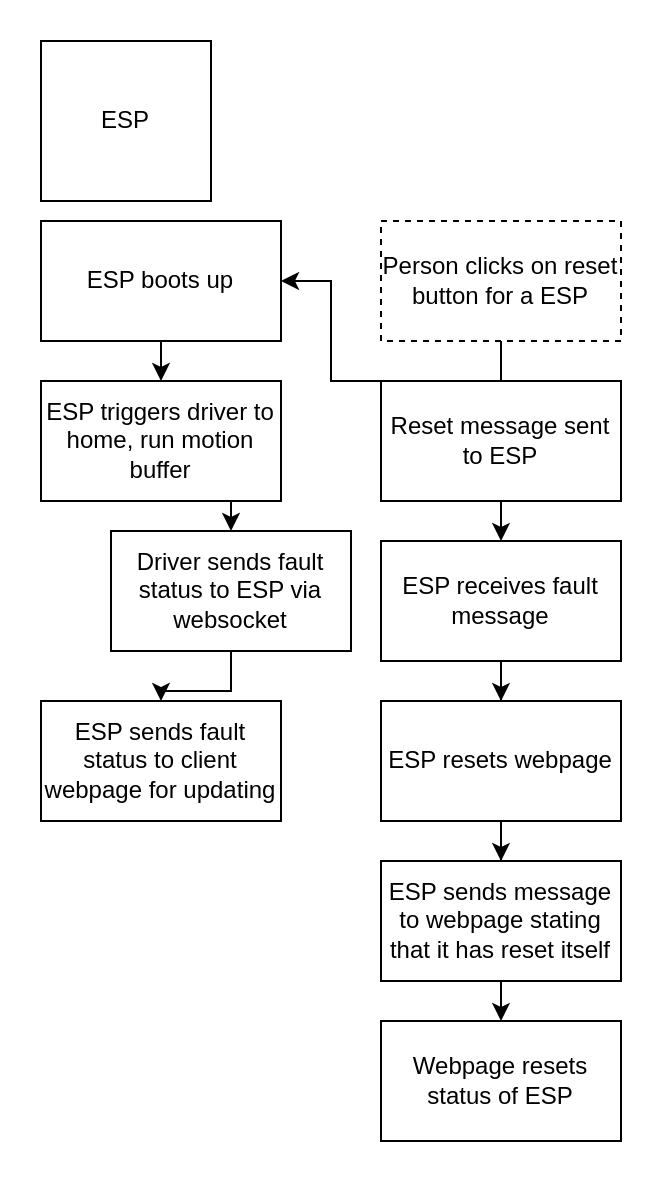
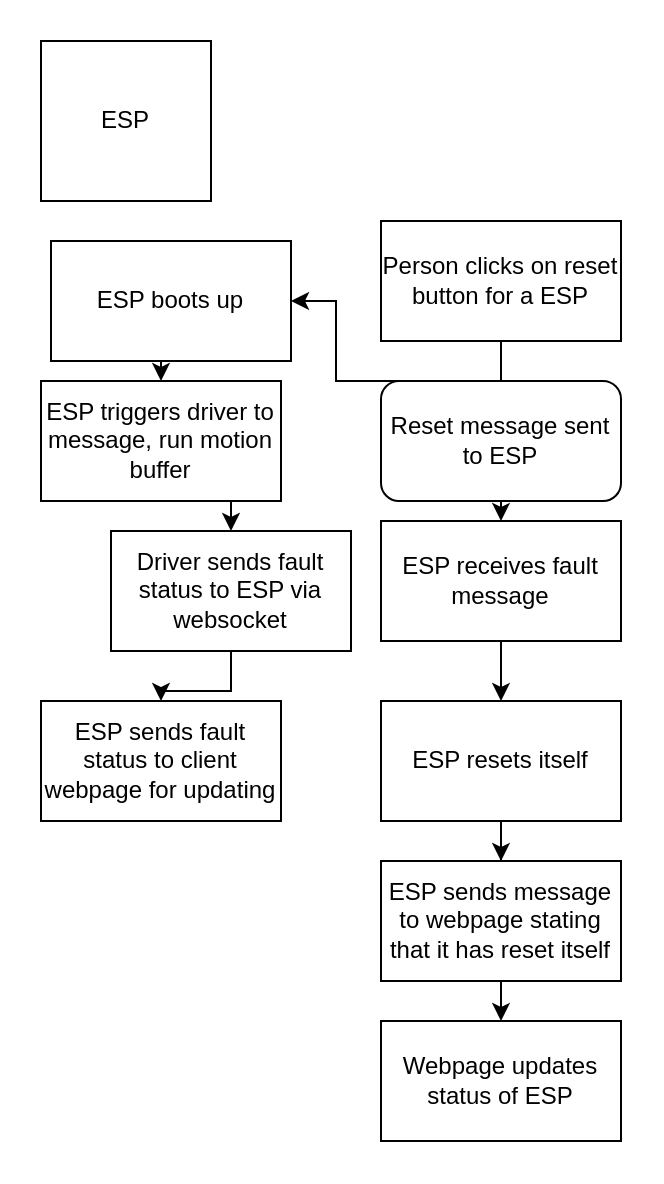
  <mxCell id="0" />
  <mxCell id="1" parent="0" />
  <mxCell id="2" style="edgeStyle=orthogonalEdgeStyle;rounded=0;orthogonalLoop=1;jettySize=auto;html=1;exitX=0.5;exitY=1;exitDx=0;exitDy=0;entryX=0.5;entryY=0;entryDx=0;entryDy=0;" edge="1" parent="1" source="3" target="5"><mxGeometry relative="1" as="geometry" /></mxCell>
- <mxCell id="3" value="ESP boots up" style="rounded=0;whiteSpace=wrap;html=1;" vertex="1" parent="1"><mxGeometry x="20" y="110" width="120" height="60" as="geometry" /></mxCell>
+ <mxCell id="3" value="ESP boots up" style="rounded=0;whiteSpace=wrap;html=1;" vertex="1" parent="1"><mxGeometry x="25" y="120" width="120" height="60" as="geometry" /></mxCell>
  <mxCell id="4" style="edgeStyle=orthogonalEdgeStyle;rounded=0;orthogonalLoop=1;jettySize=auto;html=1;exitX=0.5;exitY=1;exitDx=0;exitDy=0;entryX=0.5;entryY=0;entryDx=0;entryDy=0;" edge="1" parent="1" source="5" target="7"><mxGeometry relative="1" as="geometry" /></mxCell>
- <mxCell id="5" value="ESP triggers driver to home, run motion buffer" style="rounded=0;whiteSpace=wrap;html=1;" vertex="1" parent="1"><mxGeometry x="20" y="190" width="120" height="60" as="geometry" /></mxCell>
+ <mxCell id="5" value="ESP triggers driver to message, run motion buffer" style="rounded=0;whiteSpace=wrap;html=1;" vertex="1" parent="1"><mxGeometry x="20" y="190" width="120" height="60" as="geometry" /></mxCell>
  <mxCell id="6" style="edgeStyle=orthogonalEdgeStyle;rounded=0;orthogonalLoop=1;jettySize=auto;html=1;exitX=0.5;exitY=1;exitDx=0;exitDy=0;entryX=0.5;entryY=0;entryDx=0;entryDy=0;" edge="1" parent="1" source="7" target="8"><mxGeometry relative="1" as="geometry" /></mxCell>
  <mxCell id="7" value="Driver sends fault status to ESP via websocket" style="rounded=0;whiteSpace=wrap;html=1;" vertex="1" parent="1"><mxGeometry x="55" y="265" width="120" height="60" as="geometry" /></mxCell>
  <mxCell id="8" value="ESP sends fault status to client webpage for updating" style="rounded=0;whiteSpace=wrap;html=1;" vertex="1" parent="1"><mxGeometry x="20" y="350" width="120" height="60" as="geometry" /></mxCell>
  <mxCell id="9" value="ESP" style="rounded=0;whiteSpace=wrap;html=1;" vertex="1" parent="1"><mxGeometry x="20" y="20" width="85" height="80" as="geometry" /></mxCell>
  <mxCell id="10" style="edgeStyle=orthogonalEdgeStyle;rounded=0;orthogonalLoop=1;jettySize=auto;html=1;exitX=0.5;exitY=1;exitDx=0;exitDy=0;" edge="1" parent="1" source="11" target="3"><mxGeometry relative="1" as="geometry" /></mxCell>
- <mxCell id="11" value="Person clicks on reset button for a ESP" style="rounded=0;whiteSpace=wrap;html=1;dashed=1;" vertex="1" parent="1"><mxGeometry x="190" y="110" width="120" height="60" as="geometry" /></mxCell>
+ <mxCell id="11" value="Person clicks on reset button for a ESP" style="rounded=0;whiteSpace=wrap;html=1;" vertex="1" parent="1"><mxGeometry x="190" y="110" width="120" height="60" as="geometry" /></mxCell>
  <mxCell id="12" style="edgeStyle=orthogonalEdgeStyle;rounded=0;orthogonalLoop=1;jettySize=auto;html=1;exitX=0.5;exitY=1;exitDx=0;exitDy=0;entryX=0.5;entryY=0;entryDx=0;entryDy=0;" edge="1" parent="1" source="13" target="15"><mxGeometry relative="1" as="geometry" /></mxCell>
- <mxCell id="13" value="Reset message sent to ESP" style="rounded=0;whiteSpace=wrap;html=1;" vertex="1" parent="1"><mxGeometry x="190" y="190" width="120" height="60" as="geometry" /></mxCell>
+ <mxCell id="13" value="Reset message sent to ESP" style="whiteSpace=wrap;html=1;rounded=1;" vertex="1" parent="1"><mxGeometry x="190" y="190" width="120" height="60" as="geometry" /></mxCell>
  <mxCell id="14" value="" style="edgeStyle=orthogonalEdgeStyle;rounded=0;orthogonalLoop=1;jettySize=auto;html=1;" edge="1" parent="1" source="15" target="17"><mxGeometry relative="1" as="geometry" /></mxCell>
- <mxCell id="15" value="ESP receives fault message" style="rounded=0;whiteSpace=wrap;html=1;" vertex="1" parent="1"><mxGeometry x="190" y="270" width="120" height="60" as="geometry" /></mxCell>
+ <mxCell id="15" value="ESP receives fault message" style="rounded=0;whiteSpace=wrap;html=1;" vertex="1" parent="1"><mxGeometry x="190" y="260" width="120" height="60" as="geometry" /></mxCell>
  <mxCell id="16" value="" style="edgeStyle=orthogonalEdgeStyle;rounded=0;orthogonalLoop=1;jettySize=auto;html=1;" edge="1" parent="1" source="17" target="19"><mxGeometry relative="1" as="geometry" /></mxCell>
- <mxCell id="17" value="ESP resets webpage" style="rounded=0;whiteSpace=wrap;html=1;" vertex="1" parent="1"><mxGeometry x="190" y="350" width="120" height="60" as="geometry" /></mxCell>
+ <mxCell id="17" value="ESP resets itself" style="rounded=0;whiteSpace=wrap;html=1;" vertex="1" parent="1"><mxGeometry x="190" y="350" width="120" height="60" as="geometry" /></mxCell>
  <mxCell id="18" style="edgeStyle=orthogonalEdgeStyle;rounded=0;orthogonalLoop=1;jettySize=auto;html=1;exitX=0.5;exitY=1;exitDx=0;exitDy=0;entryX=0.5;entryY=0;entryDx=0;entryDy=0;" edge="1" parent="1" source="19" target="20"><mxGeometry relative="1" as="geometry" /></mxCell>
  <mxCell id="19" value="ESP sends message to webpage stating that it has reset itself" style="rounded=0;whiteSpace=wrap;html=1;" vertex="1" parent="1"><mxGeometry x="190" y="430" width="120" height="60" as="geometry" /></mxCell>
- <mxCell id="20" value="Webpage resets status of ESP" style="rounded=0;whiteSpace=wrap;html=1;" vertex="1" parent="1"><mxGeometry x="190" y="510" width="120" height="60" as="geometry" /></mxCell>
+ <mxCell id="20" value="Webpage updates status of ESP" style="rounded=0;whiteSpace=wrap;html=1;" vertex="1" parent="1"><mxGeometry x="190" y="510" width="120" height="60" as="geometry" /></mxCell>
